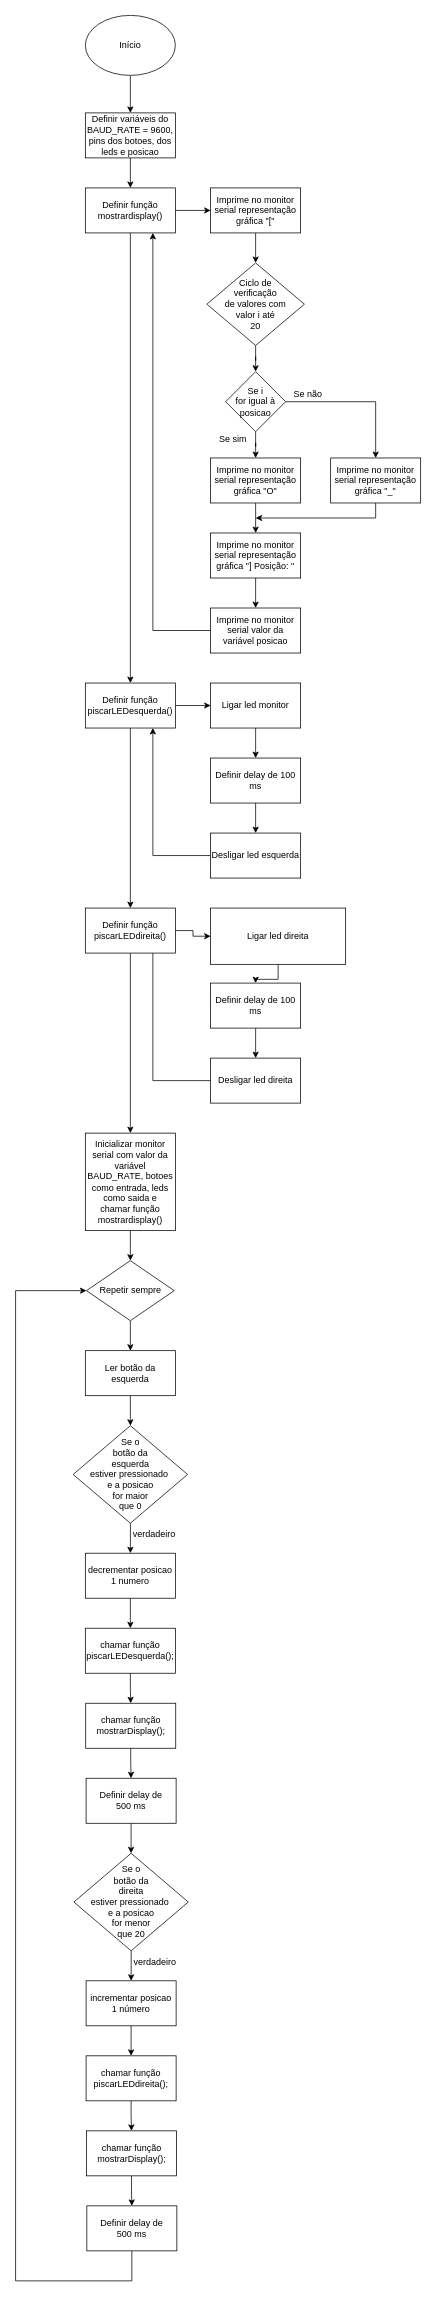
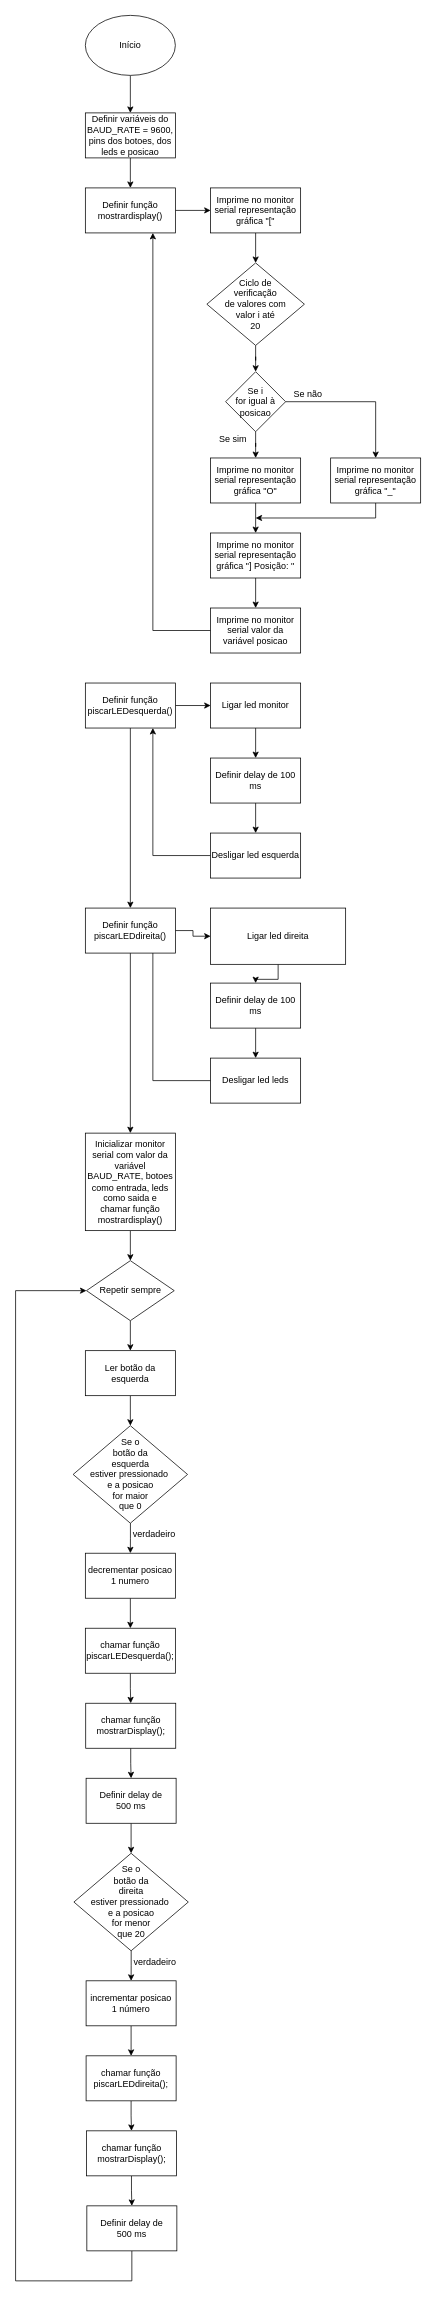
  <mxCell id="0" />
  <mxCell id="1" parent="0" />
  <mxCell id="2" style="edgeStyle=orthogonalEdgeStyle;rounded=0;orthogonalLoop=1;jettySize=auto;html=1;entryX=0.5;entryY=0;entryDx=0;entryDy=0;" parent="1" source="3" target="5" edge="1"><mxGeometry relative="1" as="geometry" /></mxCell>
  <mxCell id="3" value="Início" style="ellipse;whiteSpace=wrap;html=1;" parent="1" vertex="1"><mxGeometry x="113" y="20" width="120" height="80" as="geometry" /></mxCell>
  <mxCell id="4" style="edgeStyle=orthogonalEdgeStyle;rounded=0;orthogonalLoop=1;jettySize=auto;html=1;entryX=0.5;entryY=0;entryDx=0;entryDy=0;" edge="1" parent="1" source="5" target="21"><mxGeometry relative="1" as="geometry" /></mxCell>
  <mxCell id="5" value="Definir variáveis do BAUD_RATE = 9600, pins dos botoes, dos leds e posicao" style="rounded=0;whiteSpace=wrap;html=1;" parent="1" vertex="1"><mxGeometry x="113" y="150" width="120" height="60" as="geometry" /></mxCell>
  <mxCell id="6" style="edgeStyle=orthogonalEdgeStyle;rounded=0;orthogonalLoop=1;jettySize=auto;html=1;entryX=0.5;entryY=0;entryDx=0;entryDy=0;" edge="1" parent="1" source="7" target="9"><mxGeometry relative="1" as="geometry" /></mxCell>
  <mxCell id="7" value="Inicializar monitor serial com valor da variável BAUD_RATE, botoes como entrada, leds como saida e&lt;div&gt;chamar função mostrardisplay()&lt;/div&gt;" style="rounded=0;whiteSpace=wrap;html=1;" parent="1" vertex="1"><mxGeometry x="113" y="1510" width="120" height="130" as="geometry" /></mxCell>
  <mxCell id="8" style="edgeStyle=orthogonalEdgeStyle;rounded=0;orthogonalLoop=1;jettySize=auto;html=1;entryX=0.5;entryY=0;entryDx=0;entryDy=0;" edge="1" parent="1" source="9" target="58"><mxGeometry relative="1" as="geometry" /></mxCell>
  <mxCell id="9" value="Repetir sempre" style="rhombus;whiteSpace=wrap;html=1;" parent="1" vertex="1"><mxGeometry x="114.5" y="1680" width="117" height="80" as="geometry" /></mxCell>
  <mxCell id="10" style="edgeStyle=orthogonalEdgeStyle;rounded=0;orthogonalLoop=1;jettySize=auto;html=1;entryX=0.5;entryY=0;entryDx=0;entryDy=0;" parent="1" source="11" target="13" edge="1"><mxGeometry relative="1" as="geometry" /></mxCell>
  <mxCell id="11" value="Se o&lt;div&gt;&lt;span style=&quot;background-color: transparent; color: light-dark(rgb(0, 0, 0), rgb(255, 255, 255));&quot;&gt;botão&amp;nbsp;&lt;/span&gt;&lt;span style=&quot;background-color: transparent; color: light-dark(rgb(0, 0, 0), rgb(255, 255, 255));&quot;&gt;da&lt;/span&gt;&lt;/div&gt;&lt;div&gt;&lt;span style=&quot;background-color: transparent; color: light-dark(rgb(0, 0, 0), rgb(255, 255, 255));&quot;&gt;esquerda&lt;/span&gt;&lt;/div&gt;&lt;div&gt;&lt;span style=&quot;background-color: transparent; color: light-dark(rgb(0, 0, 0), rgb(255, 255, 255));&quot;&gt;estiver pressionado&amp;nbsp;&lt;/span&gt;&lt;/div&gt;&lt;div&gt;&lt;span style=&quot;background-color: transparent; color: light-dark(rgb(0, 0, 0), rgb(255, 255, 255));&quot;&gt;e a posicao&lt;/span&gt;&lt;/div&gt;&lt;div&gt;&lt;span style=&quot;background-color: transparent; color: light-dark(rgb(0, 0, 0), rgb(255, 255, 255));&quot;&gt;for maior&lt;/span&gt;&lt;/div&gt;&lt;div&gt;&lt;span style=&quot;background-color: transparent; color: light-dark(rgb(0, 0, 0), rgb(255, 255, 255));&quot;&gt;que 0&lt;/span&gt;&lt;/div&gt;" style="rhombus;whiteSpace=wrap;html=1;" parent="1" vertex="1"><mxGeometry x="96.75" y="1900" width="152.5" height="130" as="geometry" /></mxCell>
  <mxCell id="12" style="edgeStyle=orthogonalEdgeStyle;rounded=0;orthogonalLoop=1;jettySize=auto;html=1;entryX=0.5;entryY=0;entryDx=0;entryDy=0;" parent="1" source="13" target="15" edge="1"><mxGeometry relative="1" as="geometry" /></mxCell>
  <mxCell id="13" value="decrementar posicao 1 numero" style="rounded=0;whiteSpace=wrap;html=1;" parent="1" vertex="1"><mxGeometry x="113" y="2070" width="120" height="60" as="geometry" /></mxCell>
  <mxCell id="14" style="edgeStyle=orthogonalEdgeStyle;rounded=0;orthogonalLoop=1;jettySize=auto;html=1;entryX=0.5;entryY=0;entryDx=0;entryDy=0;" edge="1" parent="1" source="15" target="60"><mxGeometry relative="1" as="geometry" /></mxCell>
  <mxCell id="15" value="chamar função piscarLEDesquerda();" style="rounded=0;whiteSpace=wrap;html=1;" parent="1" vertex="1"><mxGeometry x="113" y="2170" width="120" height="60" as="geometry" /></mxCell>
  <mxCell id="16" style="edgeStyle=orthogonalEdgeStyle;rounded=0;orthogonalLoop=1;jettySize=auto;html=1;entryX=0.5;entryY=0;entryDx=0;entryDy=0;" edge="1" parent="1" source="17" target="62"><mxGeometry relative="1" as="geometry" /></mxCell>
  <mxCell id="17" value="Definir delay de&lt;div&gt;500 ms&lt;/div&gt;" style="rounded=0;whiteSpace=wrap;html=1;" parent="1" vertex="1"><mxGeometry x="114" y="2370" width="120" height="60" as="geometry" /></mxCell>
  <mxCell id="18" value="verdadeiro" style="text;html=1;align=center;verticalAlign=middle;whiteSpace=wrap;rounded=0;" parent="1" vertex="1"><mxGeometry x="175" y="2030" width="60" height="30" as="geometry" /></mxCell>
  <mxCell id="19" style="edgeStyle=orthogonalEdgeStyle;rounded=0;orthogonalLoop=1;jettySize=auto;html=1;entryX=0;entryY=0.5;entryDx=0;entryDy=0;" edge="1" parent="1" source="21" target="23"><mxGeometry relative="1" as="geometry" /></mxCell>
- <mxCell id="20" style="edgeStyle=orthogonalEdgeStyle;rounded=0;orthogonalLoop=1;jettySize=auto;html=1;entryX=0.5;entryY=0;entryDx=0;entryDy=0;" edge="1" parent="1" source="21" target="41"><mxGeometry relative="1" as="geometry" /></mxCell>
  <mxCell id="21" value="Definir função mostrardisplay()" style="rounded=0;whiteSpace=wrap;html=1;" vertex="1" parent="1"><mxGeometry x="113" y="250" width="120" height="60" as="geometry" /></mxCell>
  <mxCell id="22" style="edgeStyle=orthogonalEdgeStyle;rounded=0;orthogonalLoop=1;jettySize=auto;html=1;entryX=0.5;entryY=0;entryDx=0;entryDy=0;" edge="1" parent="1" source="23" target="25"><mxGeometry relative="1" as="geometry" /></mxCell>
  <mxCell id="23" value="Imprime no monitor serial representação gráfica &quot;[&quot;" style="rounded=0;whiteSpace=wrap;html=1;" vertex="1" parent="1"><mxGeometry x="280" y="250" width="120" height="60" as="geometry" /></mxCell>
  <mxCell id="24" style="edgeStyle=orthogonalEdgeStyle;rounded=0;orthogonalLoop=1;jettySize=auto;html=1;entryX=0.5;entryY=0;entryDx=0;entryDy=0;" edge="1" parent="1" source="25" target="28"><mxGeometry relative="1" as="geometry" /></mxCell>
  <mxCell id="25" value="Ciclo de&lt;div&gt;verificação&lt;/div&gt;&lt;div&gt;de&amp;nbsp;&lt;span style=&quot;background-color: transparent; color: light-dark(rgb(0, 0, 0), rgb(255, 255, 255));&quot;&gt;valores com&lt;/span&gt;&lt;/div&gt;&lt;div&gt;valor i até&lt;/div&gt;&lt;div&gt;20&lt;/div&gt;" style="rhombus;whiteSpace=wrap;html=1;" vertex="1" parent="1"><mxGeometry x="275" y="350" width="130" height="110" as="geometry" /></mxCell>
  <mxCell id="26" style="edgeStyle=orthogonalEdgeStyle;rounded=0;orthogonalLoop=1;jettySize=auto;html=1;entryX=0.5;entryY=0;entryDx=0;entryDy=0;" edge="1" parent="1" source="28" target="30"><mxGeometry relative="1" as="geometry" /></mxCell>
  <mxCell id="27" style="edgeStyle=orthogonalEdgeStyle;rounded=0;orthogonalLoop=1;jettySize=auto;html=1;entryX=0.5;entryY=0;entryDx=0;entryDy=0;" edge="1" parent="1" source="28" target="32"><mxGeometry relative="1" as="geometry" /></mxCell>
  <mxCell id="28" value="Se i&lt;div&gt;for igual à posicao&lt;/div&gt;" style="rhombus;whiteSpace=wrap;html=1;" vertex="1" parent="1"><mxGeometry x="300" y="495" width="80" height="80" as="geometry" /></mxCell>
  <mxCell id="29" style="edgeStyle=orthogonalEdgeStyle;rounded=0;orthogonalLoop=1;jettySize=auto;html=1;entryX=0.5;entryY=0;entryDx=0;entryDy=0;" edge="1" parent="1" source="30" target="36"><mxGeometry relative="1" as="geometry" /></mxCell>
  <mxCell id="30" value="Imprime no monitor serial representação gráfica &quot;O&quot;" style="rounded=0;whiteSpace=wrap;html=1;" vertex="1" parent="1"><mxGeometry x="280" y="610" width="120" height="60" as="geometry" /></mxCell>
  <mxCell id="31" style="edgeStyle=orthogonalEdgeStyle;rounded=0;orthogonalLoop=1;jettySize=auto;html=1;" edge="1" parent="1" source="32"><mxGeometry relative="1" as="geometry"><mxPoint x="340" y="690" as="targetPoint" /><Array as="points"><mxPoint x="500" y="690" /></Array></mxGeometry></mxCell>
  <mxCell id="32" value="Imprime no monitor serial representação gráfica &quot;_&quot;" style="rounded=0;whiteSpace=wrap;html=1;" vertex="1" parent="1"><mxGeometry x="440" y="610" width="120" height="60" as="geometry" /></mxCell>
  <mxCell id="33" value="Se sim" style="text;html=1;align=center;verticalAlign=middle;whiteSpace=wrap;rounded=0;" vertex="1" parent="1"><mxGeometry x="280" y="570" width="60" height="30" as="geometry" /></mxCell>
  <mxCell id="34" value="Se não" style="text;html=1;align=center;verticalAlign=middle;whiteSpace=wrap;rounded=0;" vertex="1" parent="1"><mxGeometry x="380" y="510" width="60" height="30" as="geometry" /></mxCell>
  <mxCell id="35" style="edgeStyle=orthogonalEdgeStyle;rounded=0;orthogonalLoop=1;jettySize=auto;html=1;entryX=0.5;entryY=0;entryDx=0;entryDy=0;" edge="1" parent="1" source="36" target="38"><mxGeometry relative="1" as="geometry" /></mxCell>
  <mxCell id="36" value="Imprime no monitor serial representação gráfica &quot;] Posição: &quot;" style="rounded=0;whiteSpace=wrap;html=1;" vertex="1" parent="1"><mxGeometry x="280" y="710" width="120" height="60" as="geometry" /></mxCell>
  <mxCell id="37" style="edgeStyle=orthogonalEdgeStyle;rounded=0;orthogonalLoop=1;jettySize=auto;html=1;entryX=0.75;entryY=1;entryDx=0;entryDy=0;" edge="1" parent="1" source="38" target="21"><mxGeometry relative="1" as="geometry" /></mxCell>
  <mxCell id="38" value="Imprime no monitor serial valor da variável posicao" style="rounded=0;whiteSpace=wrap;html=1;" vertex="1" parent="1"><mxGeometry x="280" y="810" width="120" height="60" as="geometry" /></mxCell>
  <mxCell id="39" style="edgeStyle=orthogonalEdgeStyle;rounded=0;orthogonalLoop=1;jettySize=auto;html=1;entryX=0;entryY=0.5;entryDx=0;entryDy=0;" edge="1" parent="1" source="41" target="43"><mxGeometry relative="1" as="geometry" /></mxCell>
  <mxCell id="40" style="edgeStyle=orthogonalEdgeStyle;rounded=0;orthogonalLoop=1;jettySize=auto;html=1;entryX=0.5;entryY=0;entryDx=0;entryDy=0;" edge="1" parent="1" source="41" target="50"><mxGeometry relative="1" as="geometry" /></mxCell>
  <mxCell id="41" value="Definir função piscarLEDesquerda()" style="rounded=0;whiteSpace=wrap;html=1;" vertex="1" parent="1"><mxGeometry x="113" y="910" width="120" height="60" as="geometry" /></mxCell>
  <mxCell id="42" style="edgeStyle=orthogonalEdgeStyle;rounded=0;orthogonalLoop=1;jettySize=auto;html=1;entryX=0.5;entryY=0;entryDx=0;entryDy=0;" edge="1" parent="1" source="43" target="45"><mxGeometry relative="1" as="geometry" /></mxCell>
  <mxCell id="43" value="Ligar led monitor" style="rounded=0;whiteSpace=wrap;html=1;" vertex="1" parent="1"><mxGeometry x="280" y="910" width="120" height="60" as="geometry" /></mxCell>
  <mxCell id="44" style="edgeStyle=orthogonalEdgeStyle;rounded=0;orthogonalLoop=1;jettySize=auto;html=1;entryX=0.5;entryY=0;entryDx=0;entryDy=0;" edge="1" parent="1" source="45" target="47"><mxGeometry relative="1" as="geometry" /></mxCell>
  <mxCell id="45" value="Definir delay de 100 ms" style="rounded=0;whiteSpace=wrap;html=1;" vertex="1" parent="1"><mxGeometry x="280" y="1010" width="120" height="60" as="geometry" /></mxCell>
  <mxCell id="46" style="edgeStyle=orthogonalEdgeStyle;rounded=0;orthogonalLoop=1;jettySize=auto;html=1;entryX=0.75;entryY=1;entryDx=0;entryDy=0;" edge="1" parent="1" source="47" target="41"><mxGeometry relative="1" as="geometry" /></mxCell>
  <mxCell id="47" value="Desligar led esquerda" style="rounded=0;whiteSpace=wrap;html=1;" vertex="1" parent="1"><mxGeometry x="280" y="1110" width="120" height="60" as="geometry" /></mxCell>
  <mxCell id="48" style="edgeStyle=orthogonalEdgeStyle;rounded=0;orthogonalLoop=1;jettySize=auto;html=1;entryX=0;entryY=0.5;entryDx=0;entryDy=0;" edge="1" parent="1" source="50" target="52"><mxGeometry relative="1" as="geometry" /></mxCell>
  <mxCell id="49" style="edgeStyle=orthogonalEdgeStyle;rounded=0;orthogonalLoop=1;jettySize=auto;html=1;entryX=0.5;entryY=0;entryDx=0;entryDy=0;" edge="1" parent="1" source="50" target="7"><mxGeometry relative="1" as="geometry" /></mxCell>
  <mxCell id="50" value="Definir função piscarLEDdireita()" style="rounded=0;whiteSpace=wrap;html=1;" vertex="1" parent="1"><mxGeometry x="113" y="1210" width="120" height="60" as="geometry" /></mxCell>
  <mxCell id="51" style="edgeStyle=orthogonalEdgeStyle;rounded=0;orthogonalLoop=1;jettySize=auto;html=1;entryX=0.5;entryY=0;entryDx=0;entryDy=0;" edge="1" parent="1" source="52" target="54"><mxGeometry relative="1" as="geometry" /></mxCell>
  <mxCell id="52" value="Ligar led direita" style="rounded=0;whiteSpace=wrap;html=1;" vertex="1" parent="1"><mxGeometry x="280" y="1210" width="180" height="75" as="geometry" /></mxCell>
  <mxCell id="53" style="edgeStyle=orthogonalEdgeStyle;rounded=0;orthogonalLoop=1;jettySize=auto;html=1;entryX=0.5;entryY=0;entryDx=0;entryDy=0;" edge="1" parent="1" source="54" target="56"><mxGeometry relative="1" as="geometry" /></mxCell>
  <mxCell id="54" value="Definir delay de 100 ms" style="rounded=0;whiteSpace=wrap;html=1;" vertex="1" parent="1"><mxGeometry x="280" y="1310" width="120" height="60" as="geometry" /></mxCell>
  <mxCell id="55" style="edgeStyle=orthogonalEdgeStyle;rounded=0;orthogonalLoop=1;jettySize=auto;html=1;entryX=0.75;entryY=1;entryDx=0;entryDy=0;endArrow=none;" edge="1" parent="1" source="56" target="50"><mxGeometry relative="1" as="geometry" /></mxCell>
- <mxCell id="56" value="Desligar led direita" style="rounded=0;whiteSpace=wrap;html=1;" vertex="1" parent="1"><mxGeometry x="280" y="1410" width="120" height="60" as="geometry" /></mxCell>
+ <mxCell id="56" value="Desligar led leds" style="rounded=0;whiteSpace=wrap;html=1;" vertex="1" parent="1"><mxGeometry x="280" y="1410" width="120" height="60" as="geometry" /></mxCell>
  <mxCell id="57" style="edgeStyle=orthogonalEdgeStyle;rounded=0;orthogonalLoop=1;jettySize=auto;html=1;entryX=0.5;entryY=0;entryDx=0;entryDy=0;" edge="1" parent="1" source="58" target="11"><mxGeometry relative="1" as="geometry" /></mxCell>
  <mxCell id="58" value="Ler botão da esquerda" style="rounded=0;whiteSpace=wrap;html=1;" vertex="1" parent="1"><mxGeometry x="113" y="1800" width="120" height="60" as="geometry" /></mxCell>
  <mxCell id="59" style="edgeStyle=orthogonalEdgeStyle;rounded=0;orthogonalLoop=1;jettySize=auto;html=1;entryX=0.5;entryY=0;entryDx=0;entryDy=0;" edge="1" parent="1" source="60" target="17"><mxGeometry relative="1" as="geometry" /></mxCell>
  <mxCell id="60" value="chamar função mostrarDisplay();" style="rounded=0;whiteSpace=wrap;html=1;" vertex="1" parent="1"><mxGeometry x="113.5" y="2270" width="120" height="60" as="geometry" /></mxCell>
  <mxCell id="61" style="edgeStyle=orthogonalEdgeStyle;rounded=0;orthogonalLoop=1;jettySize=auto;html=1;entryX=0.5;entryY=0;entryDx=0;entryDy=0;" edge="1" parent="1" source="62" target="64"><mxGeometry relative="1" as="geometry" /></mxCell>
  <mxCell id="62" value="Se o&lt;div&gt;&lt;span style=&quot;background-color: transparent; color: light-dark(rgb(0, 0, 0), rgb(255, 255, 255));&quot;&gt;botão&amp;nbsp;&lt;/span&gt;&lt;span style=&quot;background-color: transparent; color: light-dark(rgb(0, 0, 0), rgb(255, 255, 255));&quot;&gt;da&lt;/span&gt;&lt;/div&gt;&lt;div&gt;&lt;span style=&quot;background-color: transparent; color: light-dark(rgb(0, 0, 0), rgb(255, 255, 255));&quot;&gt;direita&lt;/span&gt;&lt;/div&gt;&lt;div&gt;&lt;span style=&quot;background-color: transparent; color: light-dark(rgb(0, 0, 0), rgb(255, 255, 255));&quot;&gt;estiver pressionado&amp;nbsp;&lt;/span&gt;&lt;/div&gt;&lt;div&gt;&lt;span style=&quot;background-color: transparent; color: light-dark(rgb(0, 0, 0), rgb(255, 255, 255));&quot;&gt;e a posicao&lt;/span&gt;&lt;/div&gt;&lt;div&gt;&lt;span style=&quot;background-color: transparent; color: light-dark(rgb(0, 0, 0), rgb(255, 255, 255));&quot;&gt;for menor&lt;/span&gt;&lt;/div&gt;&lt;div&gt;&lt;span style=&quot;background-color: transparent; color: light-dark(rgb(0, 0, 0), rgb(255, 255, 255));&quot;&gt;que 20&lt;/span&gt;&lt;/div&gt;" style="rhombus;whiteSpace=wrap;html=1;" vertex="1" parent="1"><mxGeometry x="97.75" y="2470" width="152.5" height="130" as="geometry" /></mxCell>
  <mxCell id="63" style="edgeStyle=orthogonalEdgeStyle;rounded=0;orthogonalLoop=1;jettySize=auto;html=1;entryX=0.5;entryY=0;entryDx=0;entryDy=0;" edge="1" parent="1" source="64" target="66"><mxGeometry relative="1" as="geometry" /></mxCell>
  <mxCell id="64" value="incrementar posicao 1 número" style="rounded=0;whiteSpace=wrap;html=1;" vertex="1" parent="1"><mxGeometry x="114" y="2640" width="120" height="60" as="geometry" /></mxCell>
  <mxCell id="65" style="edgeStyle=orthogonalEdgeStyle;rounded=0;orthogonalLoop=1;jettySize=auto;html=1;entryX=0.5;entryY=0;entryDx=0;entryDy=0;" edge="1" parent="1" source="66" target="71"><mxGeometry relative="1" as="geometry" /></mxCell>
  <mxCell id="66" value="chamar função piscarLEDdireita();" style="rounded=0;whiteSpace=wrap;html=1;" vertex="1" parent="1"><mxGeometry x="114" y="2740" width="120" height="60" as="geometry" /></mxCell>
  <mxCell id="67" style="edgeStyle=orthogonalEdgeStyle;rounded=0;orthogonalLoop=1;jettySize=auto;html=1;entryX=0;entryY=0.5;entryDx=0;entryDy=0;" edge="1" parent="1" source="68" target="9"><mxGeometry relative="1" as="geometry"><Array as="points"><mxPoint x="175" y="3040" /><mxPoint x="20" y="3040" /><mxPoint x="20" y="1720" /></Array></mxGeometry></mxCell>
  <mxCell id="68" value="Definir delay de&lt;div&gt;500 ms&lt;/div&gt;" style="rounded=0;whiteSpace=wrap;html=1;" vertex="1" parent="1"><mxGeometry x="115" y="2940" width="120" height="60" as="geometry" /></mxCell>
  <mxCell id="69" value="verdadeiro" style="text;html=1;align=center;verticalAlign=middle;whiteSpace=wrap;rounded=0;" vertex="1" parent="1"><mxGeometry x="176" y="2600" width="60" height="30" as="geometry" /></mxCell>
  <mxCell id="70" style="edgeStyle=orthogonalEdgeStyle;rounded=0;orthogonalLoop=1;jettySize=auto;html=1;entryX=0.5;entryY=0;entryDx=0;entryDy=0;" edge="1" parent="1" source="71" target="68"><mxGeometry relative="1" as="geometry" /></mxCell>
  <mxCell id="71" value="chamar função mostrarDisplay();" style="rounded=0;whiteSpace=wrap;html=1;" vertex="1" parent="1"><mxGeometry x="114.5" y="2840" width="120" height="60" as="geometry" /></mxCell>
